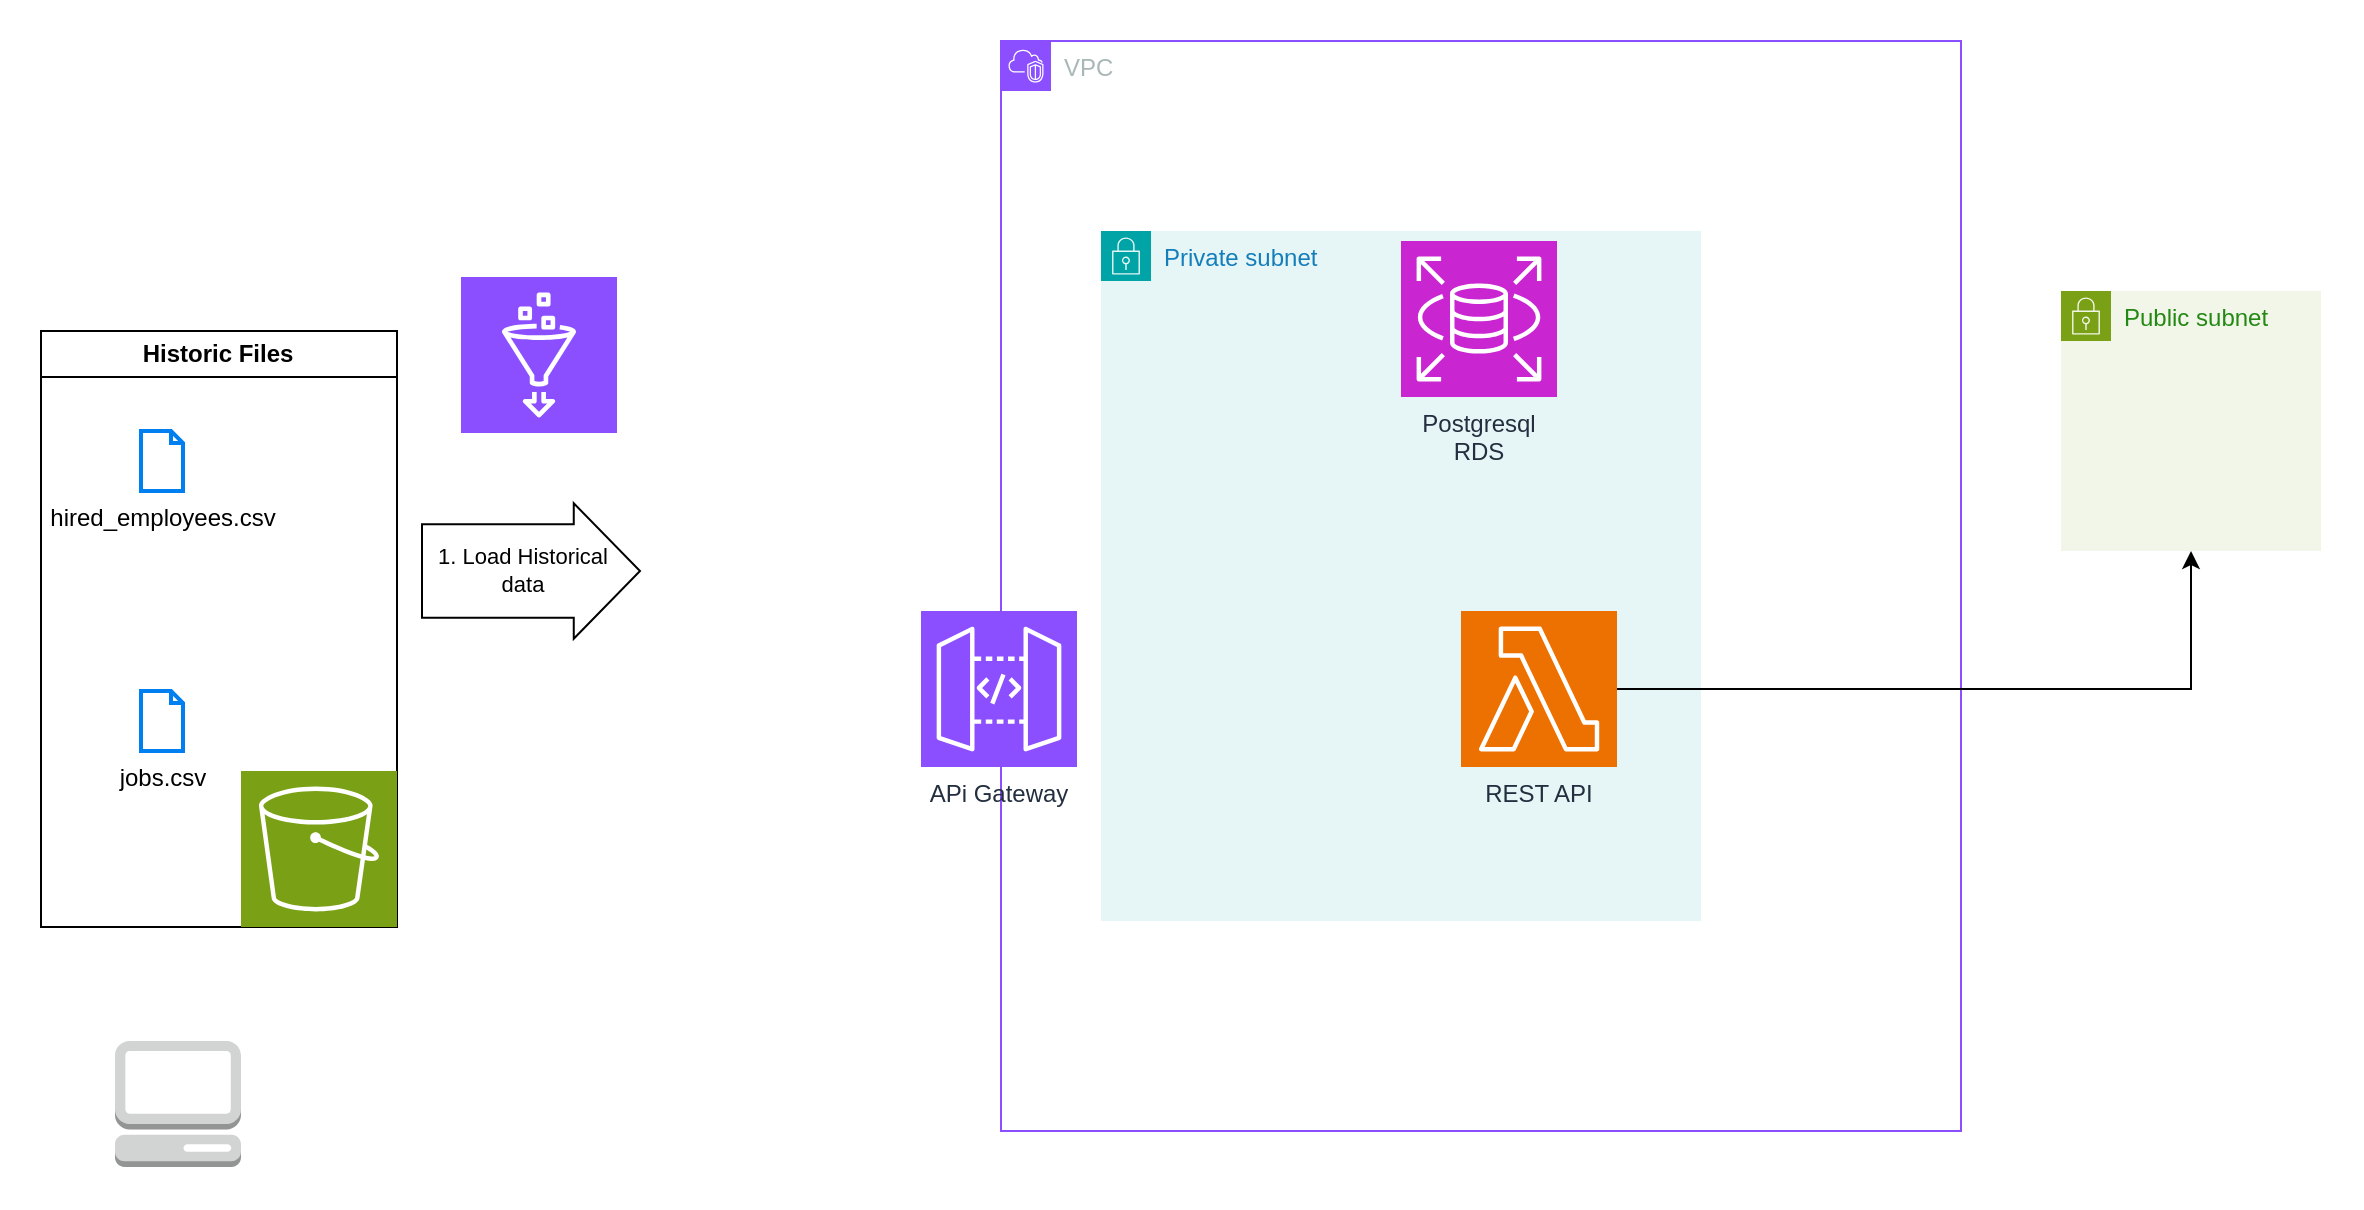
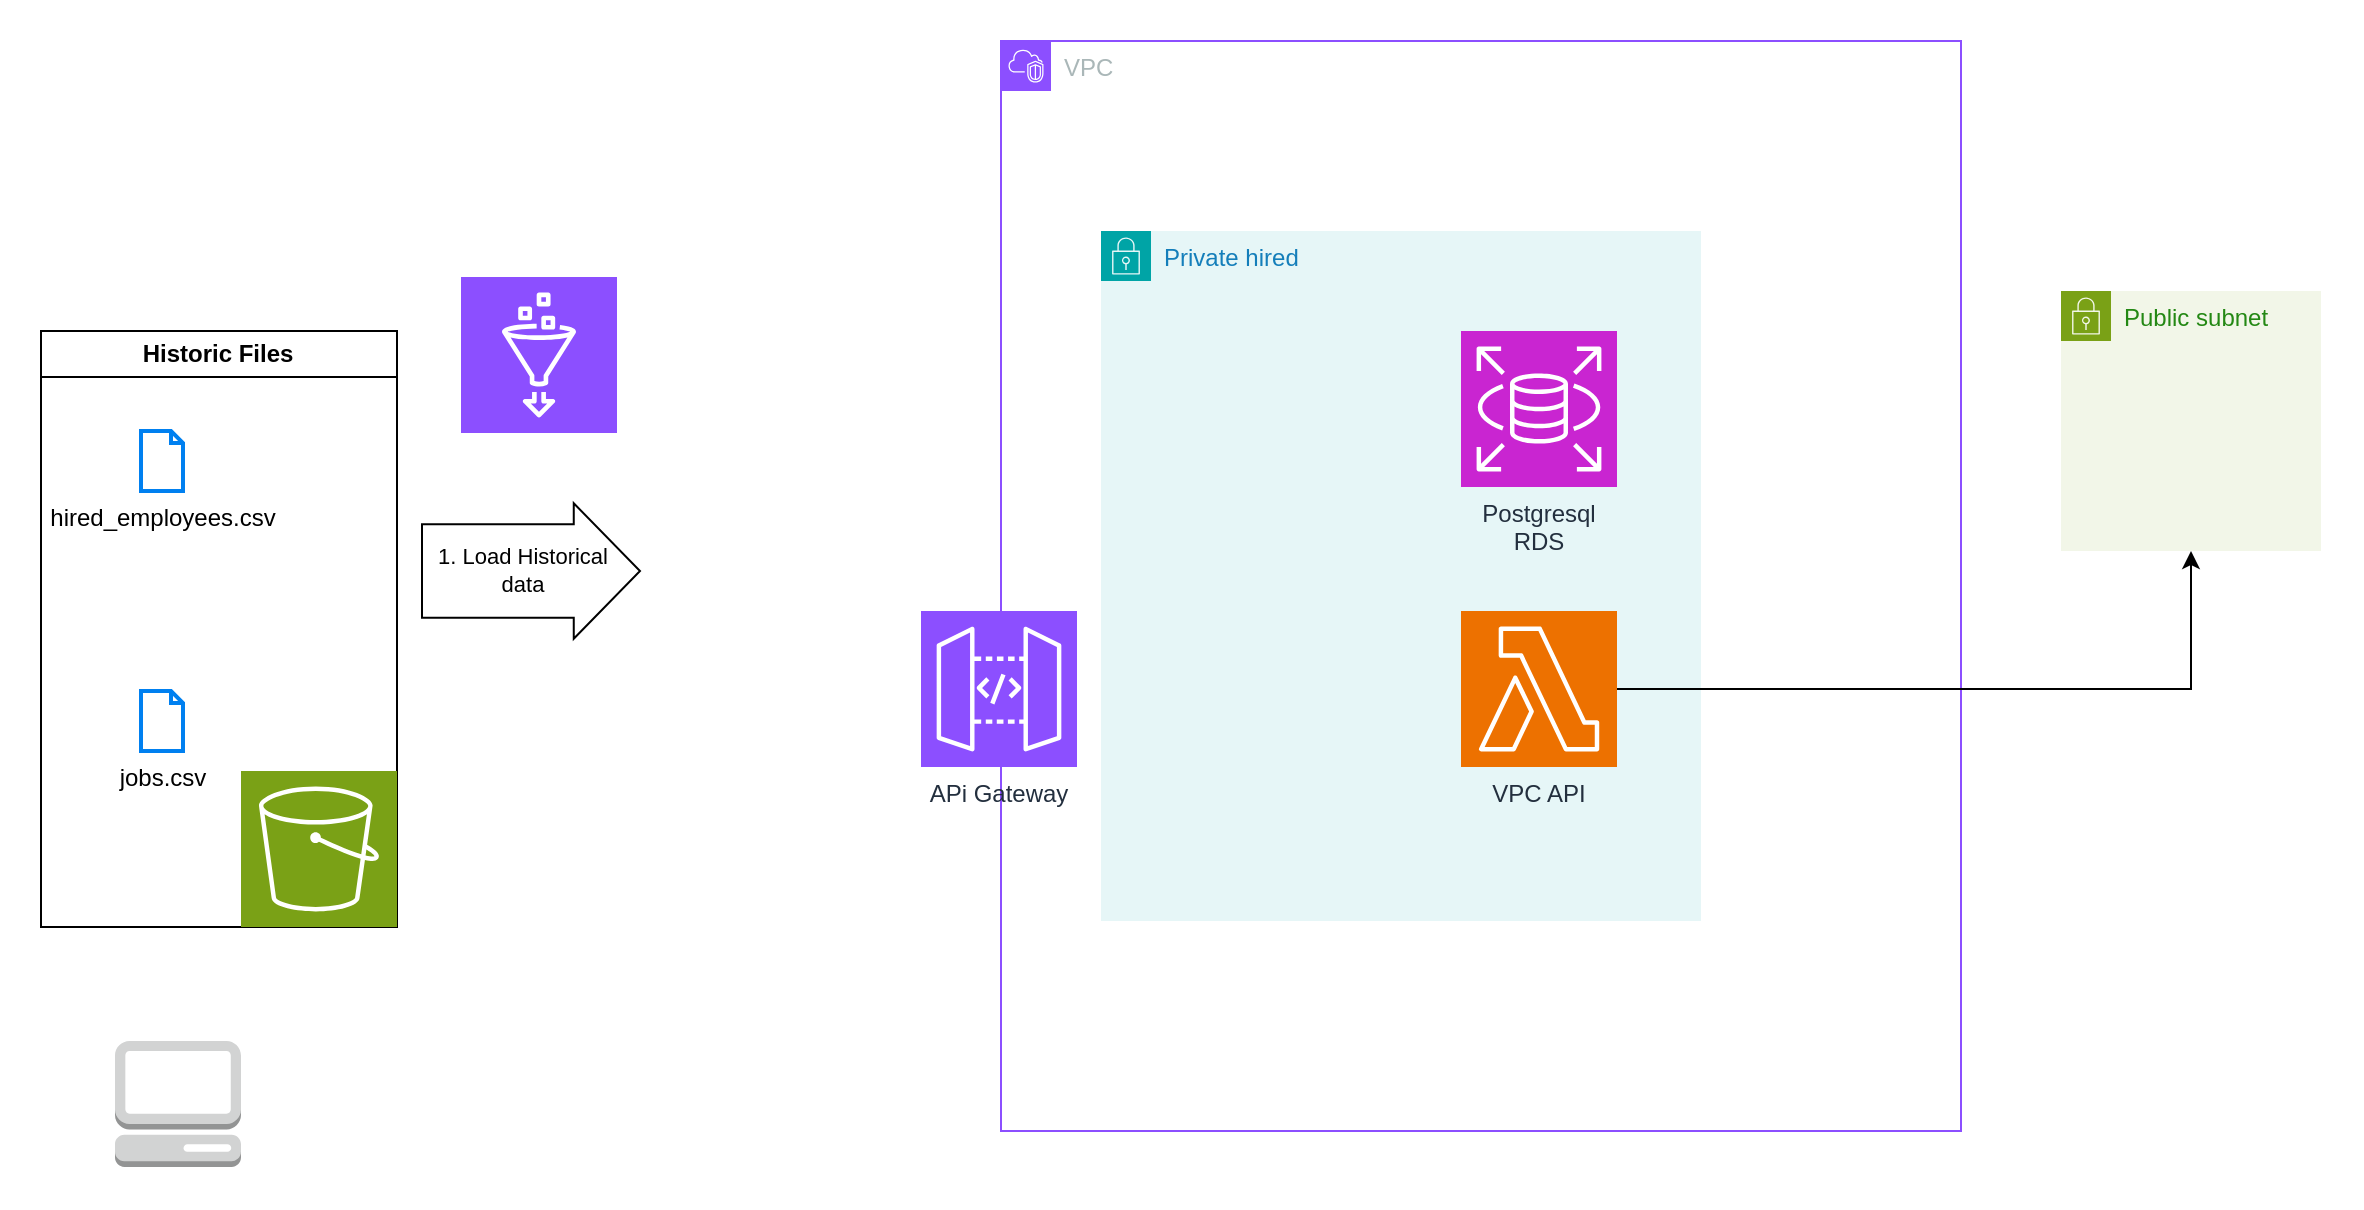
  <mxCell id="0" />
  <mxCell id="1" parent="0" />
  <mxCell id="2" value="Historic Files" style="swimlane;whiteSpace=wrap;html=1;" vertex="1" parent="1"><mxGeometry x="20" y="165" width="178" height="298" as="geometry" /></mxCell>
  <mxCell id="3" value="hired_employees.csv" style="html=1;verticalLabelPosition=bottom;align=center;labelBackgroundColor=#ffffff;verticalAlign=top;strokeWidth=2;strokeColor=#0080F0;shadow=0;dashed=0;shape=mxgraph.ios7.icons.document;" vertex="1" parent="2"><mxGeometry x="50" y="50" width="21" height="30" as="geometry" /></mxCell>
  <mxCell id="4" value="jobs.csv" style="html=1;verticalLabelPosition=bottom;align=center;labelBackgroundColor=#ffffff;verticalAlign=top;strokeWidth=2;strokeColor=#0080F0;shadow=0;dashed=0;shape=mxgraph.ios7.icons.document;" vertex="1" parent="2"><mxGeometry x="50" y="180" width="21" height="30" as="geometry" /></mxCell>
  <mxCell id="5" value="" style="sketch=0;points=[[0,0,0],[0.25,0,0],[0.5,0,0],[0.75,0,0],[1,0,0],[0,1,0],[0.25,1,0],[0.5,1,0],[0.75,1,0],[1,1,0],[0,0.25,0],[0,0.5,0],[0,0.75,0],[1,0.25,0],[1,0.5,0],[1,0.75,0]];outlineConnect=0;fontColor=#232F3E;fillColor=#7AA116;strokeColor=#ffffff;dashed=0;verticalLabelPosition=bottom;verticalAlign=top;align=center;html=1;fontSize=12;fontStyle=0;aspect=fixed;shape=mxgraph.aws4.resourceIcon;resIcon=mxgraph.aws4.s3;" vertex="1" parent="2"><mxGeometry x="100" y="220" width="78" height="78" as="geometry" /></mxCell>
  <mxCell id="6" value="" style="shape=flexArrow;endArrow=classic;html=1;rounded=0;width=46.744;endSize=10.705;" edge="1" parent="1"><mxGeometry width="50" height="50" relative="1" as="geometry"><mxPoint x="210" y="285" as="sourcePoint" /><mxPoint x="320" y="285" as="targetPoint" /></mxGeometry></mxCell>
  <mxCell id="7" value="1. Load Historical&lt;br&gt;data" style="edgeLabel;html=1;align=center;verticalAlign=middle;resizable=0;points=[];" vertex="1" connectable="0" parent="6"><mxGeometry x="-0.3" y="-2" relative="1" as="geometry"><mxPoint x="11" y="-3" as="offset" /></mxGeometry></mxCell>
  <mxCell id="8" value="" style="outlineConnect=0;dashed=0;verticalLabelPosition=bottom;verticalAlign=top;align=center;html=1;shape=mxgraph.aws3.management_console;fillColor=#D2D3D3;gradientColor=none;" vertex="1" parent="1"><mxGeometry x="57" y="520" width="63" height="63" as="geometry" /></mxCell>
  <mxCell id="9" value="VPC" style="points=[[0,0],[0.25,0],[0.5,0],[0.75,0],[1,0],[1,0.25],[1,0.5],[1,0.75],[1,1],[0.75,1],[0.5,1],[0.25,1],[0,1],[0,0.75],[0,0.5],[0,0.25]];outlineConnect=0;gradientColor=none;html=1;whiteSpace=wrap;fontSize=12;fontStyle=0;container=1;pointerEvents=0;collapsible=0;recursiveResize=0;shape=mxgraph.aws4.group;grIcon=mxgraph.aws4.group_vpc2;strokeColor=#8C4FFF;fillColor=none;verticalAlign=top;align=left;spacingLeft=30;fontColor=#AAB7B8;dashed=0;" vertex="1" parent="1"><mxGeometry x="500" y="20" width="480" height="545" as="geometry" /></mxCell>
- <mxCell id="10" value="Private subnet" style="points=[[0,0],[0.25,0],[0.5,0],[0.75,0],[1,0],[1,0.25],[1,0.5],[1,0.75],[1,1],[0.75,1],[0.5,1],[0.25,1],[0,1],[0,0.75],[0,0.5],[0,0.25]];outlineConnect=0;gradientColor=none;html=1;whiteSpace=wrap;fontSize=12;fontStyle=0;container=1;pointerEvents=0;collapsible=0;recursiveResize=0;shape=mxgraph.aws4.group;grIcon=mxgraph.aws4.group_security_group;grStroke=0;strokeColor=#00A4A6;fillColor=#E6F6F7;verticalAlign=top;align=left;spacingLeft=30;fontColor=#147EBA;dashed=0;" vertex="1" parent="9"><mxGeometry x="50" y="95" width="300" height="345" as="geometry" /></mxCell>
- <mxCell id="11" value="Postgresql &lt;br&gt;RDS" style="sketch=0;points=[[0,0,0],[0.25,0,0],[0.5,0,0],[0.75,0,0],[1,0,0],[0,1,0],[0.25,1,0],[0.5,1,0],[0.75,1,0],[1,1,0],[0,0.25,0],[0,0.5,0],[0,0.75,0],[1,0.25,0],[1,0.5,0],[1,0.75,0]];outlineConnect=0;fontColor=#232F3E;fillColor=#C925D1;strokeColor=#ffffff;dashed=0;verticalLabelPosition=bottom;verticalAlign=top;align=center;html=1;fontSize=12;fontStyle=0;aspect=fixed;shape=mxgraph.aws4.resourceIcon;resIcon=mxgraph.aws4.rds;" vertex="1" parent="10"><mxGeometry x="150" y="5" width="78" height="78" as="geometry" /></mxCell>
+ <mxCell id="10" value="Private hired" style="points=[[0,0],[0.25,0],[0.5,0],[0.75,0],[1,0],[1,0.25],[1,0.5],[1,0.75],[1,1],[0.75,1],[0.5,1],[0.25,1],[0,1],[0,0.75],[0,0.5],[0,0.25]];outlineConnect=0;gradientColor=none;html=1;whiteSpace=wrap;fontSize=12;fontStyle=0;container=1;pointerEvents=0;collapsible=0;recursiveResize=0;shape=mxgraph.aws4.group;grIcon=mxgraph.aws4.group_security_group;grStroke=0;strokeColor=#00A4A6;fillColor=#E6F6F7;verticalAlign=top;align=left;spacingLeft=30;fontColor=#147EBA;dashed=0;" vertex="1" parent="9"><mxGeometry x="50" y="95" width="300" height="345" as="geometry" /></mxCell>
+ <mxCell id="11" value="Postgresql &lt;br&gt;RDS" style="sketch=0;points=[[0,0,0],[0.25,0,0],[0.5,0,0],[0.75,0,0],[1,0,0],[0,1,0],[0.25,1,0],[0.5,1,0],[0.75,1,0],[1,1,0],[0,0.25,0],[0,0.5,0],[0,0.75,0],[1,0.25,0],[1,0.5,0],[1,0.75,0]];outlineConnect=0;fontColor=#232F3E;fillColor=#C925D1;strokeColor=#ffffff;dashed=0;verticalLabelPosition=bottom;verticalAlign=top;align=center;html=1;fontSize=12;fontStyle=0;aspect=fixed;shape=mxgraph.aws4.resourceIcon;resIcon=mxgraph.aws4.rds;" vertex="1" parent="10"><mxGeometry x="180" y="50" width="78" height="78" as="geometry" /></mxCell>
  <mxCell id="12" style="edgeStyle=orthogonalEdgeStyle;rounded=0;orthogonalLoop=1;jettySize=auto;html=1;" edge="1" parent="10" source="13" target="16"><mxGeometry relative="1" as="geometry" /></mxCell>
- <mxCell id="13" value="REST API" style="sketch=0;points=[[0,0,0],[0.25,0,0],[0.5,0,0],[0.75,0,0],[1,0,0],[0,1,0],[0.25,1,0],[0.5,1,0],[0.75,1,0],[1,1,0],[0,0.25,0],[0,0.5,0],[0,0.75,0],[1,0.25,0],[1,0.5,0],[1,0.75,0]];outlineConnect=0;fontColor=#232F3E;fillColor=#ED7100;strokeColor=#ffffff;dashed=0;verticalLabelPosition=bottom;verticalAlign=top;align=center;html=1;fontSize=12;fontStyle=0;aspect=fixed;shape=mxgraph.aws4.resourceIcon;resIcon=mxgraph.aws4.lambda;" vertex="1" parent="10"><mxGeometry x="180" y="190" width="78" height="78" as="geometry" /></mxCell>
+ <mxCell id="13" value="VPC API" style="sketch=0;points=[[0,0,0],[0.25,0,0],[0.5,0,0],[0.75,0,0],[1,0,0],[0,1,0],[0.25,1,0],[0.5,1,0],[0.75,1,0],[1,1,0],[0,0.25,0],[0,0.5,0],[0,0.75,0],[1,0.25,0],[1,0.5,0],[1,0.75,0]];outlineConnect=0;fontColor=#232F3E;fillColor=#ED7100;strokeColor=#ffffff;dashed=0;verticalLabelPosition=bottom;verticalAlign=top;align=center;html=1;fontSize=12;fontStyle=0;aspect=fixed;shape=mxgraph.aws4.resourceIcon;resIcon=mxgraph.aws4.lambda;" vertex="1" parent="10"><mxGeometry x="180" y="190" width="78" height="78" as="geometry" /></mxCell>
  <mxCell id="14" value="APi Gateway" style="sketch=0;points=[[0,0,0],[0.25,0,0],[0.5,0,0],[0.75,0,0],[1,0,0],[0,1,0],[0.25,1,0],[0.5,1,0],[0.75,1,0],[1,1,0],[0,0.25,0],[0,0.5,0],[0,0.75,0],[1,0.25,0],[1,0.5,0],[1,0.75,0]];outlineConnect=0;fontColor=#232F3E;fillColor=#8C4FFF;strokeColor=#ffffff;dashed=0;verticalLabelPosition=bottom;verticalAlign=top;align=center;html=1;fontSize=12;fontStyle=0;aspect=fixed;shape=mxgraph.aws4.resourceIcon;resIcon=mxgraph.aws4.api_gateway;" vertex="1" parent="9"><mxGeometry x="-40" y="285" width="78" height="78" as="geometry" /></mxCell>
  <mxCell id="15" value="" style="sketch=0;points=[[0,0,0],[0.25,0,0],[0.5,0,0],[0.75,0,0],[1,0,0],[0,1,0],[0.25,1,0],[0.5,1,0],[0.75,1,0],[1,1,0],[0,0.25,0],[0,0.5,0],[0,0.75,0],[1,0.25,0],[1,0.5,0],[1,0.75,0]];outlineConnect=0;fontColor=#232F3E;fillColor=#8C4FFF;strokeColor=#ffffff;dashed=0;verticalLabelPosition=bottom;verticalAlign=top;align=center;html=1;fontSize=12;fontStyle=0;aspect=fixed;shape=mxgraph.aws4.resourceIcon;resIcon=mxgraph.aws4.glue;" vertex="1" parent="1"><mxGeometry x="230" y="138" width="78" height="78" as="geometry" /></mxCell>
  <mxCell id="16" value="Public subnet" style="points=[[0,0],[0.25,0],[0.5,0],[0.75,0],[1,0],[1,0.25],[1,0.5],[1,0.75],[1,1],[0.75,1],[0.5,1],[0.25,1],[0,1],[0,0.75],[0,0.5],[0,0.25]];outlineConnect=0;gradientColor=none;html=1;whiteSpace=wrap;fontSize=12;fontStyle=0;container=1;pointerEvents=0;collapsible=0;recursiveResize=0;shape=mxgraph.aws4.group;grIcon=mxgraph.aws4.group_security_group;grStroke=0;strokeColor=#7AA116;fillColor=#F2F6E8;verticalAlign=top;align=left;spacingLeft=30;fontColor=#248814;dashed=0;" vertex="1" parent="1"><mxGeometry x="1030" y="145" width="130" height="130" as="geometry" /></mxCell>
